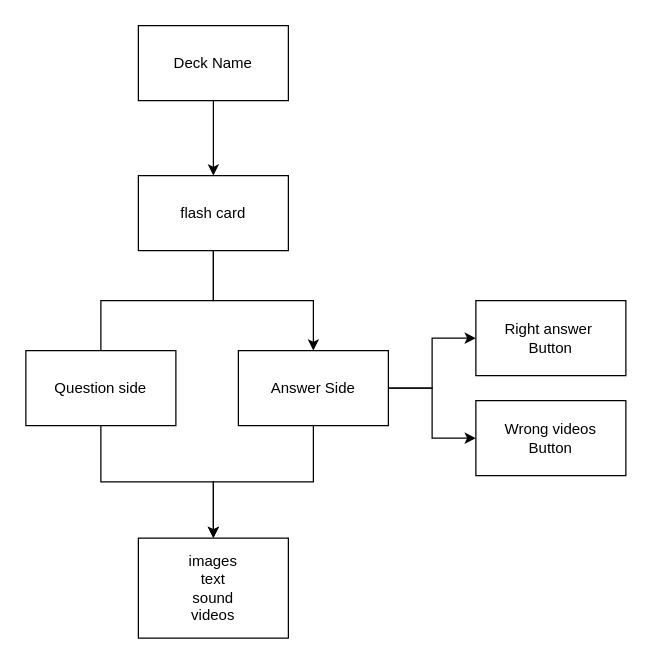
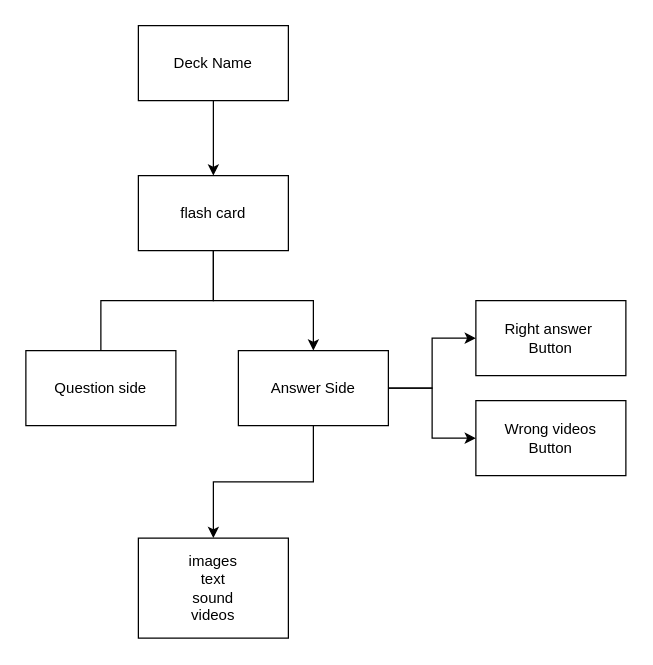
  <mxCell id="0" />
  <mxCell id="1" parent="0" />
  <mxCell id="2" value="" style="edgeStyle=orthogonalEdgeStyle;rounded=0;orthogonalLoop=1;jettySize=auto;html=1;endArrow=none;" edge="1" parent="1" source="4" target="6"><mxGeometry relative="1" as="geometry" /></mxCell>
  <mxCell id="3" value="" style="edgeStyle=orthogonalEdgeStyle;rounded=0;orthogonalLoop=1;jettySize=auto;html=1;" edge="1" parent="1" source="4" target="10"><mxGeometry relative="1" as="geometry" /></mxCell>
  <mxCell id="4" value="flash card" style="rounded=0;whiteSpace=wrap;html=1;" vertex="1" parent="1"><mxGeometry x="110" y="140" width="120" height="60" as="geometry" /></mxCell>
- <mxCell id="5" value="" style="edgeStyle=orthogonalEdgeStyle;rounded=0;orthogonalLoop=1;jettySize=auto;html=1;" edge="1" parent="1" source="6" target="11"><mxGeometry relative="1" as="geometry" /></mxCell>
  <mxCell id="6" value="Question side" style="whiteSpace=wrap;html=1;rounded=0;" vertex="1" parent="1"><mxGeometry x="20" y="280" width="120" height="60" as="geometry" /></mxCell>
  <mxCell id="7" style="edgeStyle=orthogonalEdgeStyle;rounded=0;orthogonalLoop=1;jettySize=auto;html=1;entryX=0.5;entryY=0;entryDx=0;entryDy=0;" edge="1" parent="1" source="10" target="11"><mxGeometry relative="1" as="geometry" /></mxCell>
  <mxCell id="8" value="" style="edgeStyle=orthogonalEdgeStyle;rounded=0;orthogonalLoop=1;jettySize=auto;html=1;" edge="1" parent="1" source="10" target="12"><mxGeometry relative="1" as="geometry" /></mxCell>
  <mxCell id="9" value="" style="edgeStyle=orthogonalEdgeStyle;rounded=0;orthogonalLoop=1;jettySize=auto;html=1;" edge="1" parent="1" source="10" target="13"><mxGeometry relative="1" as="geometry" /></mxCell>
  <mxCell id="10" value="Answer Side" style="whiteSpace=wrap;html=1;rounded=0;" vertex="1" parent="1"><mxGeometry x="190" y="280" width="120" height="60" as="geometry" /></mxCell>
  <mxCell id="11" value="images&lt;br&gt;text&lt;br&gt;sound&lt;br&gt;videos" style="whiteSpace=wrap;html=1;rounded=0;" vertex="1" parent="1"><mxGeometry x="110" y="430" width="120" height="80" as="geometry" /></mxCell>
  <mxCell id="12" value="Right answer&amp;nbsp;&lt;br&gt;Button" style="whiteSpace=wrap;html=1;rounded=0;" vertex="1" parent="1"><mxGeometry x="380" y="240" width="120" height="60" as="geometry" /></mxCell>
  <mxCell id="13" value="Wrong videos&lt;br&gt;Button" style="whiteSpace=wrap;html=1;rounded=0;" vertex="1" parent="1"><mxGeometry x="380" y="320" width="120" height="60" as="geometry" /></mxCell>
  <mxCell id="14" style="edgeStyle=orthogonalEdgeStyle;rounded=0;orthogonalLoop=1;jettySize=auto;html=1;" edge="1" parent="1" source="15" target="4"><mxGeometry relative="1" as="geometry" /></mxCell>
  <mxCell id="15" value="Deck Name" style="rounded=0;whiteSpace=wrap;html=1;" vertex="1" parent="1"><mxGeometry x="110" y="20" width="120" height="60" as="geometry" /></mxCell>
